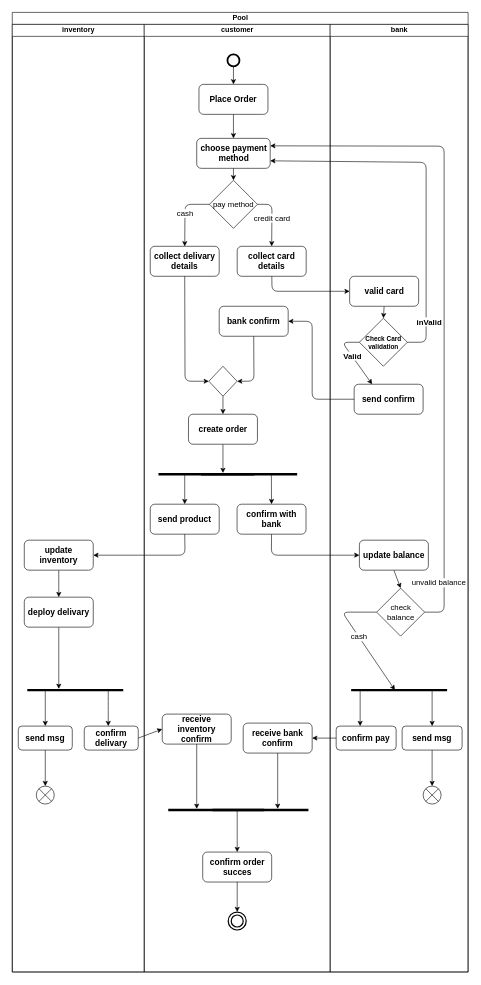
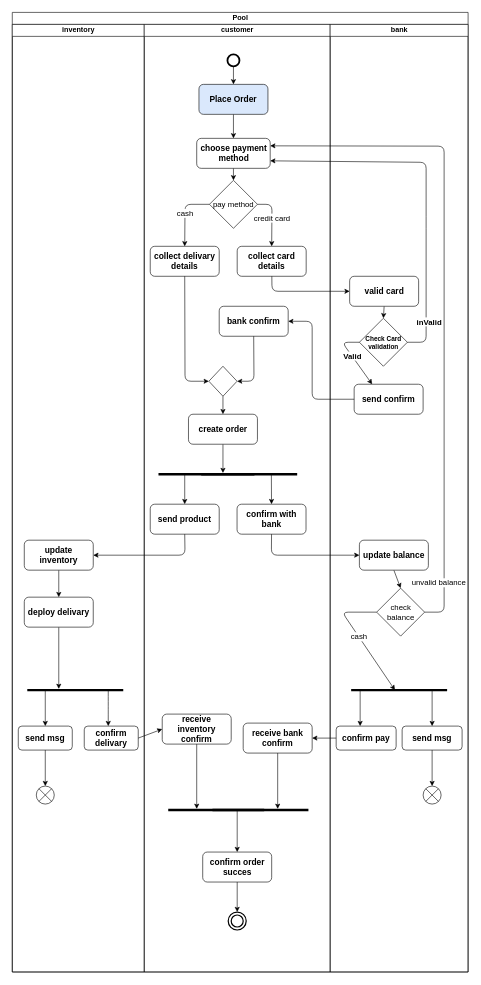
  <mxCell id="0" />
  <mxCell id="1" parent="0" />
  <mxCell id="2" value="Pool" style="swimlane;childLayout=stackLayout;resizeParent=1;resizeParentMax=0;startSize=20;html=1;" parent="1" vertex="1"><mxGeometry x="20" y="20" width="760" height="1600" as="geometry" /></mxCell>
  <mxCell id="3" value="inventory" style="swimlane;startSize=20;html=1;" parent="2" vertex="1"><mxGeometry y="20" width="220" height="1580" as="geometry" /></mxCell>
  <mxCell id="4" style="edgeStyle=none;html=1;exitX=0.5;exitY=1;exitDx=0;exitDy=0;entryX=0.5;entryY=0;entryDx=0;entryDy=0;fontSize=13;" parent="3" source="5" target="7" edge="1"><mxGeometry relative="1" as="geometry" /></mxCell>
  <mxCell id="5" value="&lt;h3&gt;update inventory&lt;/h3&gt;" style="rounded=1;whiteSpace=wrap;html=1;" parent="3" vertex="1"><mxGeometry x="20" y="860" width="115" height="50" as="geometry" /></mxCell>
  <mxCell id="6" style="edgeStyle=none;html=1;exitX=0.5;exitY=1;exitDx=0;exitDy=0;fontSize=13;" parent="3" source="7" target="9" edge="1"><mxGeometry relative="1" as="geometry" /></mxCell>
  <mxCell id="7" value="&lt;h3&gt;deploy delivary&lt;/h3&gt;" style="rounded=1;whiteSpace=wrap;html=1;" parent="3" vertex="1"><mxGeometry x="20" y="955" width="115" height="50" as="geometry" /></mxCell>
  <mxCell id="8" value="" style="edgeStyle=none;html=1;fontSize=13;" parent="3" source="9" edge="1"><mxGeometry relative="1" as="geometry"><mxPoint x="160" y="1170" as="targetPoint" /><Array as="points"><mxPoint x="160" y="1130" /><mxPoint x="160" y="1140" /></Array></mxGeometry></mxCell>
  <mxCell id="9" value="" style="line;strokeWidth=4;direction=south;html=1;perimeter=backbonePerimeter;points=[];outlineConnect=0;fontSize=13;rotation=90;" parent="3" vertex="1"><mxGeometry x="100" y="1030" width="10" height="160" as="geometry" /></mxCell>
  <mxCell id="10" value="" style="endArrow=classic;html=1;fontSize=13;entryX=0.5;entryY=0;entryDx=0;entryDy=0;" parent="3" source="9" target="12" edge="1"><mxGeometry width="50" height="50" relative="1" as="geometry"><mxPoint x="473.21" y="1171" as="sourcePoint" /><mxPoint x="40" y="1170" as="targetPoint" /></mxGeometry></mxCell>
  <mxCell id="11" style="edgeStyle=none;html=1;exitX=0.5;exitY=1;exitDx=0;exitDy=0;entryX=0.5;entryY=0;entryDx=0;entryDy=0;fontSize=13;" parent="3" source="12" target="14" edge="1"><mxGeometry relative="1" as="geometry" /></mxCell>
  <mxCell id="12" value="&lt;h3&gt;send msg&lt;/h3&gt;" style="rounded=1;whiteSpace=wrap;html=1;" parent="3" vertex="1"><mxGeometry x="10" y="1170" width="90" height="40" as="geometry" /></mxCell>
  <mxCell id="13" value="&lt;h3&gt;confirm delivary&lt;/h3&gt;" style="rounded=1;whiteSpace=wrap;html=1;" parent="3" vertex="1"><mxGeometry x="120" y="1170" width="90" height="40" as="geometry" /></mxCell>
  <mxCell id="14" value="" style="shape=sumEllipse;perimeter=ellipsePerimeter;whiteSpace=wrap;html=1;backgroundOutline=1;fontSize=13;" parent="3" vertex="1"><mxGeometry x="40" y="1270" width="30" height="30" as="geometry" /></mxCell>
  <mxCell id="15" value="customer" style="swimlane;startSize=20;html=1;" parent="2" vertex="1"><mxGeometry x="220" y="20" width="310" height="1580" as="geometry" /></mxCell>
  <mxCell id="16" value="" style="edgeStyle=none;html=1;fontSize=13;" parent="15" source="17" target="19" edge="1"><mxGeometry relative="1" as="geometry" /></mxCell>
- <mxCell id="17" value="&lt;h3&gt;Place Order&lt;/h3&gt;" style="rounded=1;whiteSpace=wrap;html=1;" parent="15" vertex="1"><mxGeometry x="91.25" y="100" width="115" height="50" as="geometry" /></mxCell>
+ <mxCell id="17" value="&lt;h3&gt;Place Order&lt;/h3&gt;" style="rounded=1;whiteSpace=wrap;html=1;fillColor=#dae8fc;" parent="15" vertex="1"><mxGeometry x="91.25" y="100" width="115" height="50" as="geometry" /></mxCell>
  <mxCell id="18" style="edgeStyle=none;html=1;exitX=0.5;exitY=1;exitDx=0;exitDy=0;entryX=0.5;entryY=0;entryDx=0;entryDy=0;fontSize=13;" parent="15" source="19" target="22" edge="1"><mxGeometry relative="1" as="geometry" /></mxCell>
  <mxCell id="19" value="&lt;h3&gt;choose payment method&lt;/h3&gt;" style="rounded=1;whiteSpace=wrap;html=1;" parent="15" vertex="1"><mxGeometry x="87.5" y="190" width="122.5" height="50" as="geometry" /></mxCell>
  <mxCell id="20" value="&lt;h3&gt;collect delivary details&lt;/h3&gt;" style="rounded=1;whiteSpace=wrap;html=1;" parent="15" vertex="1"><mxGeometry x="10" y="370" width="115" height="50" as="geometry" /></mxCell>
  <mxCell id="21" value="&lt;h3&gt;collect card details&lt;/h3&gt;" style="rounded=1;whiteSpace=wrap;html=1;" parent="15" vertex="1"><mxGeometry x="155" y="370" width="115" height="50" as="geometry" /></mxCell>
  <mxCell id="22" value="pay method" style="rhombus;whiteSpace=wrap;html=1;fontSize=13;" parent="15" vertex="1"><mxGeometry x="108.75" y="260" width="80" height="80" as="geometry" /></mxCell>
  <mxCell id="23" value="" style="endArrow=classic;html=1;fontSize=13;exitX=1;exitY=0.5;exitDx=0;exitDy=0;entryX=0.5;entryY=0;entryDx=0;entryDy=0;" parent="15" source="22" target="21" edge="1"><mxGeometry relative="1" as="geometry"><mxPoint x="155" y="430" as="sourcePoint" /><mxPoint x="240" y="370" as="targetPoint" /><Array as="points"><mxPoint x="213" y="300" /></Array></mxGeometry></mxCell>
  <mxCell id="24" value="credit card" style="edgeLabel;resizable=0;html=1;align=center;verticalAlign=middle;fontSize=13;" parent="23" connectable="0" vertex="1"><mxGeometry relative="1" as="geometry" /></mxCell>
  <mxCell id="25" value="" style="endArrow=classic;html=1;fontSize=13;exitX=0;exitY=0.5;exitDx=0;exitDy=0;entryX=0.5;entryY=0;entryDx=0;entryDy=0;" parent="15" source="22" target="20" edge="1"><mxGeometry relative="1" as="geometry"><mxPoint x="468.75" y="340" as="sourcePoint" /><mxPoint x="70" y="360" as="targetPoint" /><Array as="points"><mxPoint x="68" y="300" /></Array></mxGeometry></mxCell>
  <mxCell id="26" value="cash" style="edgeLabel;resizable=0;html=1;align=center;verticalAlign=middle;fontSize=13;" parent="25" connectable="0" vertex="1"><mxGeometry relative="1" as="geometry" /></mxCell>
  <mxCell id="27" style="edgeStyle=none;html=1;exitX=0.5;exitY=1;exitDx=0;exitDy=0;fontSize=13;" parent="15" source="28" target="35" edge="1"><mxGeometry relative="1" as="geometry" /></mxCell>
  <mxCell id="28" value="&lt;h3&gt;create order&lt;/h3&gt;" style="rounded=1;whiteSpace=wrap;html=1;" parent="15" vertex="1"><mxGeometry x="73.75" y="650" width="115" height="50" as="geometry" /></mxCell>
  <mxCell id="29" value="&lt;h3&gt;bank confirm&lt;/h3&gt;" style="rounded=1;whiteSpace=wrap;html=1;" parent="15" vertex="1"><mxGeometry x="125" y="470" width="115" height="50" as="geometry" /></mxCell>
  <mxCell id="30" style="edgeStyle=none;html=1;exitX=0.5;exitY=1;exitDx=0;exitDy=0;entryX=0.5;entryY=0;entryDx=0;entryDy=0;fontSize=13;" parent="15" source="31" target="28" edge="1"><mxGeometry relative="1" as="geometry" /></mxCell>
  <mxCell id="31" value="" style="rhombus;whiteSpace=wrap;html=1;fontSize=13;" parent="15" vertex="1"><mxGeometry x="107.75" y="570" width="47" height="50" as="geometry" /></mxCell>
  <mxCell id="32" style="edgeStyle=none;html=1;exitX=0.5;exitY=1;exitDx=0;exitDy=0;fontSize=13;entryX=1;entryY=0.5;entryDx=0;entryDy=0;" parent="15" source="29" target="31" edge="1"><mxGeometry relative="1" as="geometry"><mxPoint x="250" y="620" as="targetPoint" /><Array as="points"><mxPoint x="183" y="595" /></Array></mxGeometry></mxCell>
  <mxCell id="33" style="edgeStyle=none;html=1;exitX=0.5;exitY=1;exitDx=0;exitDy=0;fontSize=13;entryX=0;entryY=0.5;entryDx=0;entryDy=0;" parent="15" source="20" target="31" edge="1"><mxGeometry relative="1" as="geometry"><mxPoint x="68" y="650" as="targetPoint" /><Array as="points"><mxPoint x="68" y="595" /></Array></mxGeometry></mxCell>
  <mxCell id="34" value="" style="edgeStyle=none;html=1;fontSize=13;" parent="15" source="35" target="39" edge="1"><mxGeometry relative="1" as="geometry" /></mxCell>
  <mxCell id="35" value="" style="line;strokeWidth=4;direction=south;html=1;perimeter=backbonePerimeter;points=[];outlineConnect=0;fontSize=13;rotation=90;" parent="15" vertex="1"><mxGeometry x="98.75" y="670" width="10" height="160" as="geometry" /></mxCell>
  <mxCell id="36" value="&lt;h3&gt;send product&lt;/h3&gt;" style="rounded=1;whiteSpace=wrap;html=1;" parent="15" vertex="1"><mxGeometry x="10" y="800" width="115" height="50" as="geometry" /></mxCell>
  <mxCell id="37" value="&lt;h3&gt;confirm with bank&lt;/h3&gt;" style="rounded=1;whiteSpace=wrap;html=1;" parent="15" vertex="1"><mxGeometry x="154.75" y="800" width="115" height="50" as="geometry" /></mxCell>
  <mxCell id="38" value="" style="endArrow=classic;html=1;fontSize=13;entryX=0.5;entryY=0;entryDx=0;entryDy=0;exitX=0.269;exitY=0.4;exitDx=0;exitDy=0;exitPerimeter=0;" parent="15" source="39" target="37" edge="1"><mxGeometry width="50" height="50" relative="1" as="geometry"><mxPoint x="170" y="790" as="sourcePoint" /><mxPoint x="220" y="740" as="targetPoint" /></mxGeometry></mxCell>
  <mxCell id="39" value="" style="line;strokeWidth=4;direction=south;html=1;perimeter=backbonePerimeter;points=[];outlineConnect=0;fontSize=13;rotation=90;" parent="15" vertex="1"><mxGeometry x="170" y="670" width="10" height="160" as="geometry" /></mxCell>
  <mxCell id="40" value="" style="endArrow=classic;html=1;fontSize=13;entryX=0.5;entryY=0;entryDx=0;entryDy=0;" parent="15" source="35" target="36" edge="1"><mxGeometry width="50" height="50" relative="1" as="geometry"><mxPoint x="491.96" y="811" as="sourcePoint" /><mxPoint x="492.25" y="860" as="targetPoint" /></mxGeometry></mxCell>
  <mxCell id="41" style="edgeStyle=none;html=1;exitX=0.5;exitY=1;exitDx=0;exitDy=0;entryX=0.5;entryY=0;entryDx=0;entryDy=0;fontSize=13;" parent="15" source="42" target="52" edge="1"><mxGeometry relative="1" as="geometry" /></mxCell>
  <mxCell id="42" value="&lt;h3&gt;confirm order succes&lt;/h3&gt;" style="rounded=1;whiteSpace=wrap;html=1;" parent="15" vertex="1"><mxGeometry x="97.5" y="1380" width="115" height="50" as="geometry" /></mxCell>
  <mxCell id="43" style="edgeStyle=none;html=1;exitX=0.5;exitY=1;exitDx=0;exitDy=0;fontSize=13;" parent="15" source="44" target="47" edge="1"><mxGeometry relative="1" as="geometry" /></mxCell>
  <mxCell id="44" value="&lt;h3&gt;receive inventory confirm&lt;/h3&gt;" style="rounded=1;whiteSpace=wrap;html=1;" parent="15" vertex="1"><mxGeometry x="30" y="1150" width="115" height="50" as="geometry" /></mxCell>
  <mxCell id="45" style="edgeStyle=none;html=1;exitX=0.5;exitY=1;exitDx=0;exitDy=0;fontSize=13;" parent="15" source="46" target="48" edge="1"><mxGeometry relative="1" as="geometry" /></mxCell>
  <mxCell id="46" value="&lt;h3&gt;receive bank confirm&lt;/h3&gt;" style="rounded=1;whiteSpace=wrap;html=1;" parent="15" vertex="1"><mxGeometry x="165" y="1165" width="115" height="50" as="geometry" /></mxCell>
  <mxCell id="47" value="" style="line;strokeWidth=4;direction=south;html=1;perimeter=backbonePerimeter;points=[];outlineConnect=0;fontSize=13;rotation=90;" parent="15" vertex="1"><mxGeometry x="115" y="1230" width="10" height="160" as="geometry" /></mxCell>
  <mxCell id="48" value="" style="line;strokeWidth=4;direction=south;html=1;perimeter=backbonePerimeter;points=[];outlineConnect=0;fontSize=13;rotation=90;" parent="15" vertex="1"><mxGeometry x="188.75" y="1230" width="10" height="160" as="geometry" /></mxCell>
  <mxCell id="49" style="edgeStyle=none;html=1;entryX=0.5;entryY=0;entryDx=0;entryDy=0;fontSize=13;" parent="15" source="48" target="42" edge="1"><mxGeometry relative="1" as="geometry"><mxPoint x="-115" y="1270" as="sourcePoint" /><mxPoint x="-115" y="1330" as="targetPoint" /></mxGeometry></mxCell>
  <mxCell id="50" style="edgeStyle=none;html=1;exitX=0.5;exitY=1;exitDx=0;exitDy=0;entryX=0.5;entryY=0;entryDx=0;entryDy=0;fontSize=13;" parent="15" source="51" target="17" edge="1"><mxGeometry relative="1" as="geometry" /></mxCell>
  <mxCell id="51" value="" style="ellipse;whiteSpace=wrap;html=1;aspect=fixed;strokeWidth=3;fontSize=13;" parent="15" vertex="1"><mxGeometry x="138.75" y="50" width="20" height="20" as="geometry" /></mxCell>
  <mxCell id="52" value="" style="ellipse;shape=doubleEllipse;whiteSpace=wrap;html=1;aspect=fixed;strokeWidth=2;fontSize=13;" parent="15" vertex="1"><mxGeometry x="140" y="1480" width="30" height="30" as="geometry" /></mxCell>
  <mxCell id="53" value="bank" style="swimlane;startSize=20;html=1;" parent="2" vertex="1"><mxGeometry x="530" y="20" width="230" height="1580" as="geometry" /></mxCell>
  <mxCell id="54" style="edgeStyle=none;html=1;exitX=0.5;exitY=1;exitDx=0;exitDy=0;entryX=0.5;entryY=0;entryDx=0;entryDy=0;fontSize=13;" parent="53" source="55" target="56" edge="1"><mxGeometry relative="1" as="geometry" /></mxCell>
  <mxCell id="55" value="&lt;h3&gt;valid card&lt;/h3&gt;" style="rounded=1;whiteSpace=wrap;html=1;" parent="53" vertex="1"><mxGeometry x="32.5" y="420" width="115" height="50" as="geometry" /></mxCell>
  <mxCell id="56" value="&lt;h5&gt;&lt;b&gt;Check Card validation&lt;/b&gt;&lt;/h5&gt;" style="rhombus;whiteSpace=wrap;html=1;fontSize=13;" parent="53" vertex="1"><mxGeometry x="48.75" y="490" width="80" height="80" as="geometry" /></mxCell>
  <mxCell id="57" value="" style="endArrow=classic;html=1;fontSize=13;exitX=0;exitY=0.5;exitDx=0;exitDy=0;" parent="53" source="56" edge="1"><mxGeometry relative="1" as="geometry"><mxPoint x="408.75" y="570" as="sourcePoint" /><mxPoint x="70" y="600" as="targetPoint" /><Array as="points"><mxPoint x="20" y="530" /></Array></mxGeometry></mxCell>
  <mxCell id="58" value="&lt;b&gt;Valid&lt;/b&gt;" style="edgeLabel;resizable=0;html=1;align=center;verticalAlign=middle;fontSize=13;" parent="57" connectable="0" vertex="1"><mxGeometry relative="1" as="geometry" /></mxCell>
  <mxCell id="59" value="&lt;h3&gt;send confirm&lt;/h3&gt;" style="rounded=1;whiteSpace=wrap;html=1;" parent="53" vertex="1"><mxGeometry x="40" y="600" width="115" height="50" as="geometry" /></mxCell>
  <mxCell id="60" style="edgeStyle=none;html=1;exitX=0.5;exitY=1;exitDx=0;exitDy=0;entryX=0.5;entryY=0;entryDx=0;entryDy=0;fontSize=13;" parent="53" source="61" target="62" edge="1"><mxGeometry relative="1" as="geometry" /></mxCell>
  <mxCell id="61" value="&lt;h3&gt;update balance&lt;/h3&gt;" style="rounded=1;whiteSpace=wrap;html=1;" parent="53" vertex="1"><mxGeometry x="48.75" y="860" width="115" height="50" as="geometry" /></mxCell>
  <mxCell id="62" value="check balance" style="rhombus;whiteSpace=wrap;html=1;fontSize=13;" parent="53" vertex="1"><mxGeometry x="77.5" y="940" width="80" height="80" as="geometry" /></mxCell>
  <mxCell id="63" value="" style="endArrow=classic;html=1;fontSize=13;exitX=0;exitY=0.5;exitDx=0;exitDy=0;" parent="53" source="62" edge="1"><mxGeometry relative="1" as="geometry"><mxPoint x="420.75" y="1020" as="sourcePoint" /><mxPoint x="108" y="1110" as="targetPoint" /><Array as="points"><mxPoint x="20" y="980" /></Array></mxGeometry></mxCell>
  <mxCell id="64" value="cash" style="edgeLabel;resizable=0;html=1;align=center;verticalAlign=middle;fontSize=13;" parent="63" connectable="0" vertex="1"><mxGeometry relative="1" as="geometry" /></mxCell>
  <mxCell id="65" value="" style="edgeStyle=none;html=1;fontSize=13;" parent="53" source="66" edge="1"><mxGeometry relative="1" as="geometry"><mxPoint x="170" y="1170" as="targetPoint" /></mxGeometry></mxCell>
  <mxCell id="66" value="" style="line;strokeWidth=4;direction=south;html=1;perimeter=backbonePerimeter;points=[];outlineConnect=0;fontSize=13;rotation=90;" parent="53" vertex="1"><mxGeometry x="110" y="1030" width="10" height="160" as="geometry" /></mxCell>
  <mxCell id="67" value="" style="endArrow=classic;html=1;fontSize=13;" parent="53" source="66" edge="1"><mxGeometry width="50" height="50" relative="1" as="geometry"><mxPoint x="493.21" y="1171" as="sourcePoint" /><mxPoint x="50" y="1170" as="targetPoint" /></mxGeometry></mxCell>
  <mxCell id="68" value="&lt;h3&gt;send msg&lt;/h3&gt;" style="rounded=1;whiteSpace=wrap;html=1;" parent="53" vertex="1"><mxGeometry x="120" y="1170" width="100" height="40" as="geometry" /></mxCell>
  <mxCell id="69" value="&lt;h3&gt;confirm pay&lt;/h3&gt;" style="rounded=1;whiteSpace=wrap;html=1;" parent="53" vertex="1"><mxGeometry x="10" y="1170" width="100" height="40" as="geometry" /></mxCell>
  <mxCell id="70" style="edgeStyle=none;html=1;exitX=0.5;exitY=1;exitDx=0;exitDy=0;entryX=0.5;entryY=0;entryDx=0;entryDy=0;fontSize=13;" parent="53" source="68" target="71" edge="1"><mxGeometry relative="1" as="geometry"><mxPoint x="270" y="1260" as="sourcePoint" /></mxGeometry></mxCell>
  <mxCell id="71" value="" style="shape=sumEllipse;perimeter=ellipsePerimeter;whiteSpace=wrap;html=1;backgroundOutline=1;fontSize=13;" parent="53" vertex="1"><mxGeometry x="155" y="1270" width="30" height="30" as="geometry" /></mxCell>
  <mxCell id="72" style="edgeStyle=none;html=1;entryX=0;entryY=0.5;entryDx=0;entryDy=0;fontSize=13;" parent="2" source="21" target="55" edge="1"><mxGeometry relative="1" as="geometry"><Array as="points"><mxPoint x="433" y="465" /></Array></mxGeometry></mxCell>
  <mxCell id="73" value="" style="endArrow=classic;html=1;fontSize=13;exitX=1;exitY=0.5;exitDx=0;exitDy=0;entryX=1;entryY=0.75;entryDx=0;entryDy=0;" parent="2" source="56" target="19" edge="1"><mxGeometry relative="1" as="geometry"><mxPoint x="545" y="680" as="sourcePoint" /><mxPoint x="520" y="330" as="targetPoint" /><Array as="points"><mxPoint x="690" y="550" /><mxPoint x="690" y="350" /><mxPoint x="690" y="250" /></Array></mxGeometry></mxCell>
  <mxCell id="74" value="&lt;b&gt;inValid&lt;/b&gt;" style="edgeLabel;resizable=0;html=1;align=center;verticalAlign=middle;fontSize=13;" parent="73" connectable="0" vertex="1"><mxGeometry relative="1" as="geometry"><mxPoint x="4" y="230" as="offset" /></mxGeometry></mxCell>
  <mxCell id="75" style="edgeStyle=none;html=1;exitX=0;exitY=0.5;exitDx=0;exitDy=0;entryX=1;entryY=0.5;entryDx=0;entryDy=0;fontSize=13;" parent="2" source="59" target="29" edge="1"><mxGeometry relative="1" as="geometry"><Array as="points"><mxPoint x="500" y="645" /><mxPoint x="500" y="515" /></Array></mxGeometry></mxCell>
  <mxCell id="76" style="edgeStyle=none;html=1;exitX=0.5;exitY=1;exitDx=0;exitDy=0;entryX=1;entryY=0.5;entryDx=0;entryDy=0;fontSize=13;" parent="2" source="36" target="5" edge="1"><mxGeometry relative="1" as="geometry"><Array as="points"><mxPoint x="288" y="905" /></Array></mxGeometry></mxCell>
  <mxCell id="77" style="edgeStyle=none;html=1;exitX=0.5;exitY=1;exitDx=0;exitDy=0;entryX=0;entryY=0.5;entryDx=0;entryDy=0;fontSize=13;" parent="2" source="37" target="61" edge="1"><mxGeometry relative="1" as="geometry"><Array as="points"><mxPoint x="432" y="905" /></Array></mxGeometry></mxCell>
  <mxCell id="78" value="" style="endArrow=classic;html=1;fontSize=13;exitX=1;exitY=0.5;exitDx=0;exitDy=0;entryX=1;entryY=0.25;entryDx=0;entryDy=0;" parent="2" source="62" target="19" edge="1"><mxGeometry relative="1" as="geometry"><mxPoint x="557" y="1130" as="sourcePoint" /><mxPoint x="558" y="180" as="targetPoint" /><Array as="points"><mxPoint x="720" y="1000" /><mxPoint x="720" y="223" /></Array></mxGeometry></mxCell>
  <mxCell id="79" value="unvalid balance" style="edgeLabel;resizable=0;html=1;align=center;verticalAlign=middle;fontSize=13;" parent="78" connectable="0" vertex="1"><mxGeometry relative="1" as="geometry"><mxPoint x="-10" y="468" as="offset" /></mxGeometry></mxCell>
  <mxCell id="80" style="edgeStyle=none;html=1;exitX=0;exitY=0.5;exitDx=0;exitDy=0;entryX=1;entryY=0.5;entryDx=0;entryDy=0;fontSize=13;" parent="2" source="69" target="46" edge="1"><mxGeometry relative="1" as="geometry" /></mxCell>
  <mxCell id="81" style="edgeStyle=none;html=1;exitX=1;exitY=0.5;exitDx=0;exitDy=0;entryX=0;entryY=0.5;entryDx=0;entryDy=0;fontSize=13;" parent="2" source="13" target="44" edge="1"><mxGeometry relative="1" as="geometry" /></mxCell>
